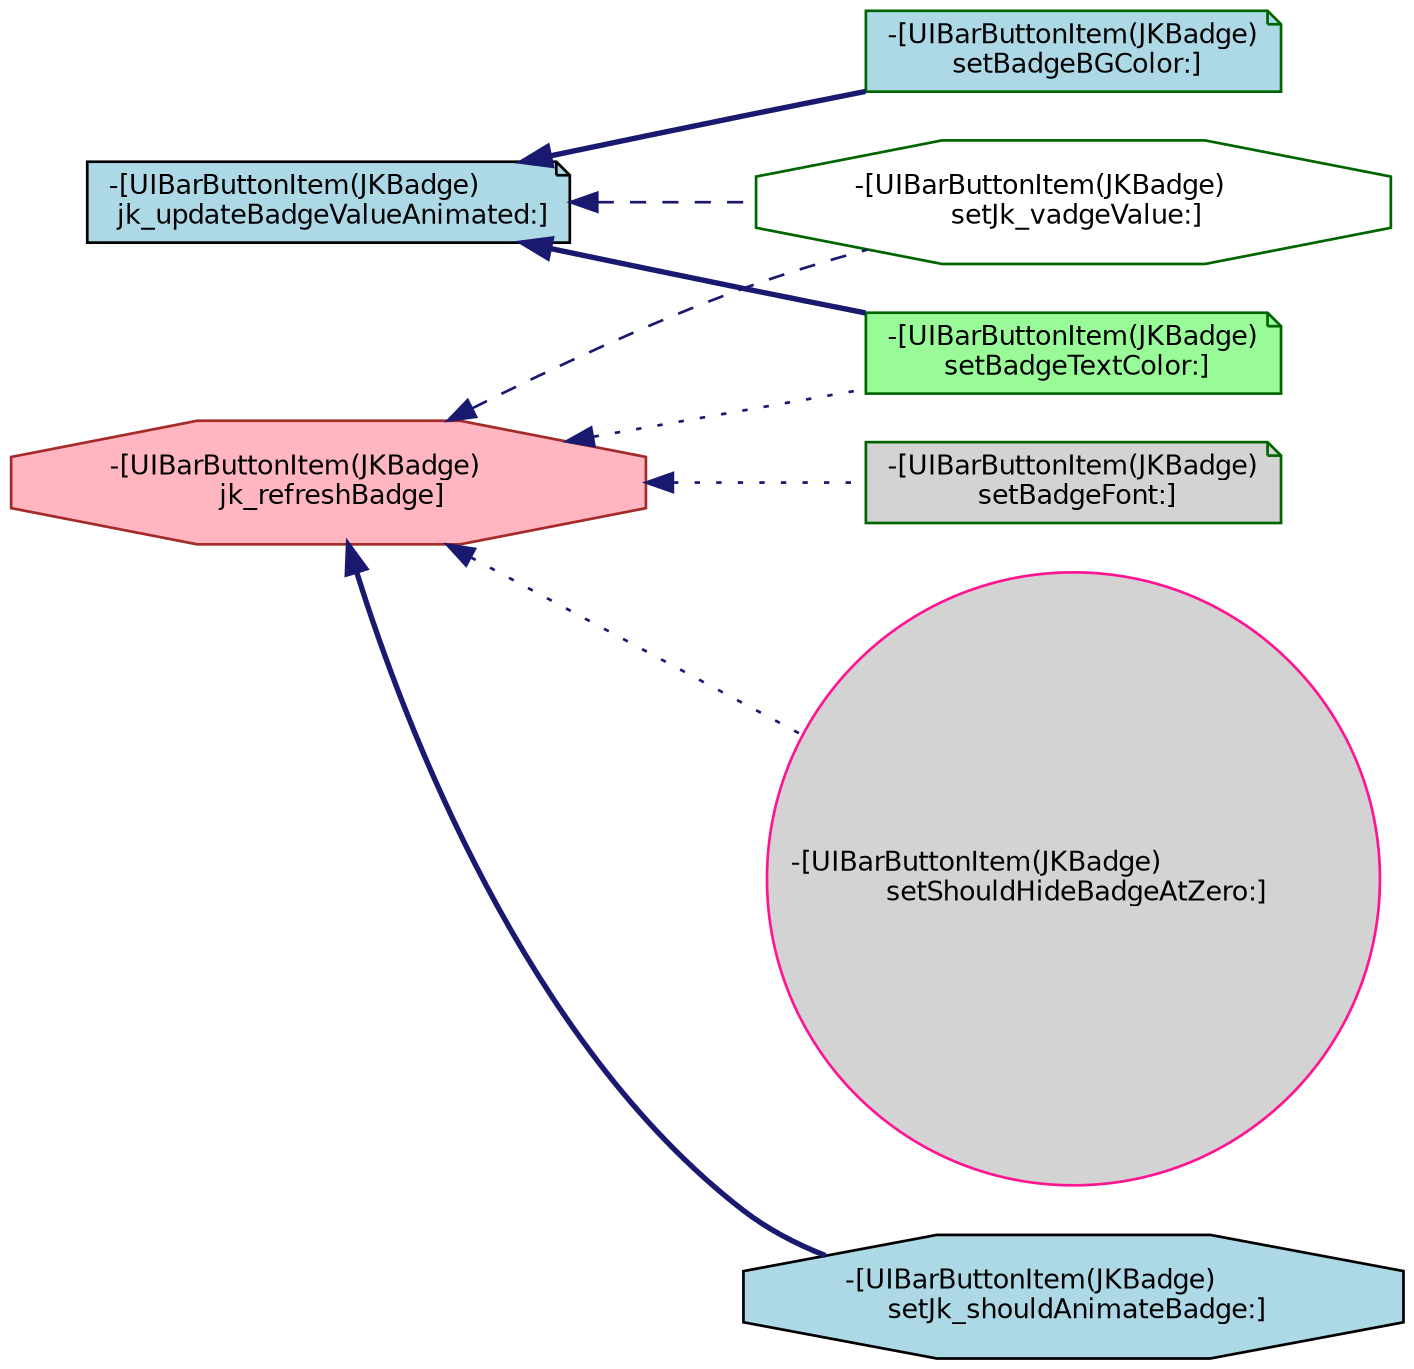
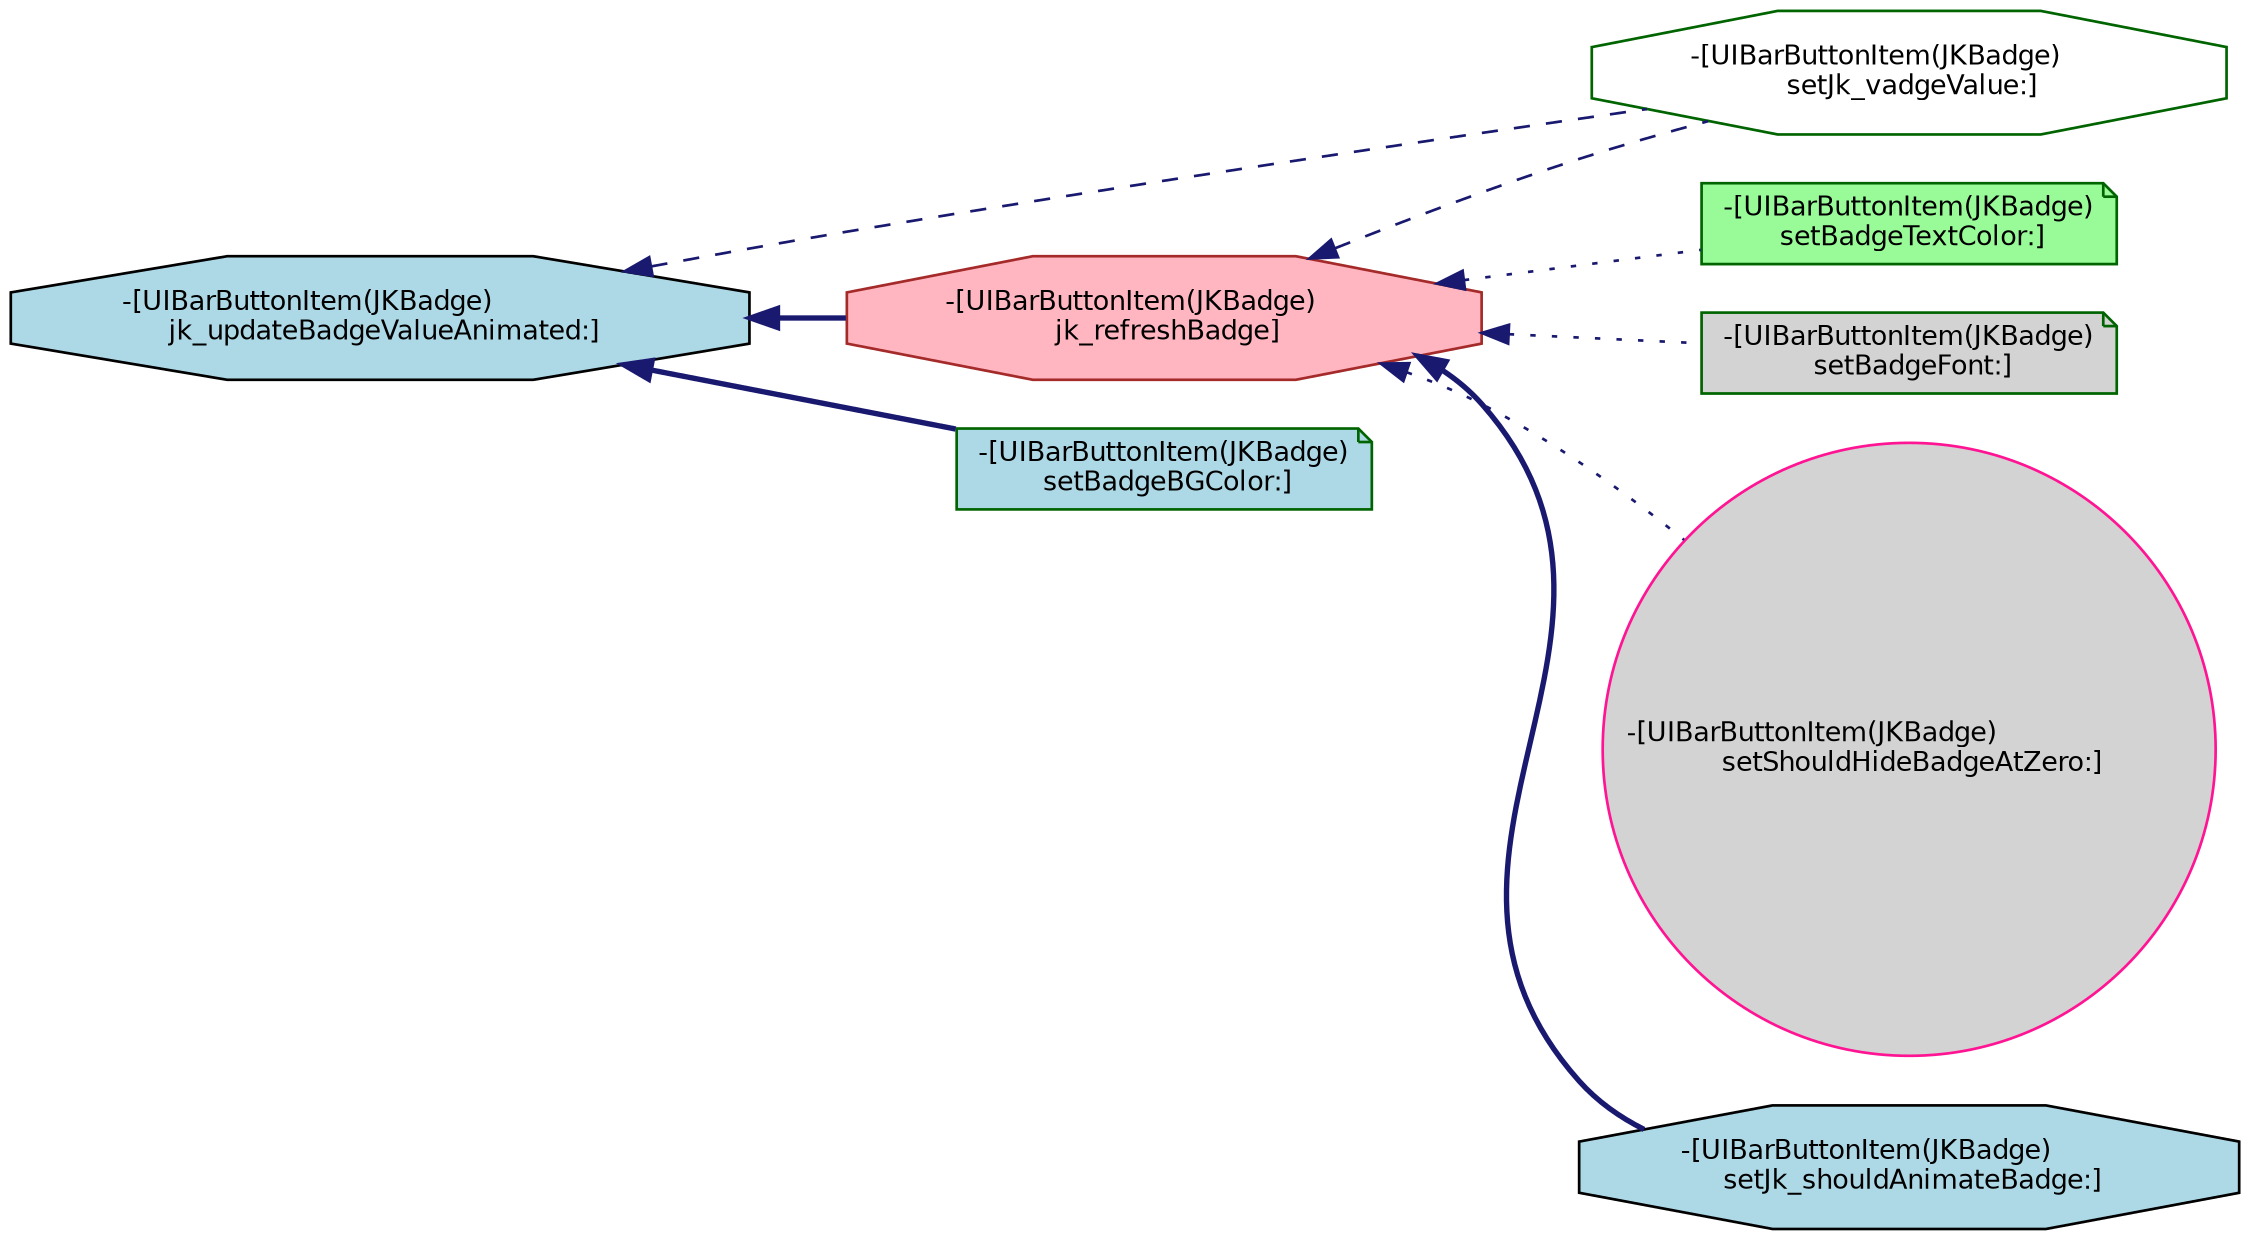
  digraph {
    rankdir=LR
    node [color=darkgreen fillcolor=lightblue fontname=Helvetica fontsize=10 shape=note style=filled]
    edge [color=midnightblue dir=back fontname=Helvetica fontsize=10 labelfontname=Helvetica labelfontsize=10 style=bold]
-   n1 [color=black fontcolor=black height=0.2 label="-[UIBarButtonItem(JKBadge)\l jk_updateBadgeValueAnimated:]" width=0.4]
+   n1 [color=black fontcolor=black height=0.2 label="-[UIBarButtonItem(JKBadge)\l jk_updateBadgeValueAnimated:]" shape=octagon width=0.4]
    n2 [color=brown fillcolor=lightpink height=0.2 label="-[UIBarButtonItem(JKBadge)\l jk_refreshBadge]" shape=octagon width=0.4]
    n3 [fillcolor=white height=0.2 label="-[UIBarButtonItem(JKBadge)\l setJk_vadgeValue:]" shape=octagon width=0.4]
    n4 [height=0.2 label="-[UIBarButtonItem(JKBadge)\l setBadgeBGColor:]" width=0.4]
    n5 [fillcolor=palegreen height=0.2 label="-[UIBarButtonItem(JKBadge)\l setBadgeTextColor:]" width=0.4]
    n6 [fillcolor=lightgrey height=0.2 label="-[UIBarButtonItem(JKBadge)\l setBadgeFont:]" width=0.4]
    n7 [color=deeppink fillcolor=lightgrey height=0.2 label="-[UIBarButtonItem(JKBadge)\l setShouldHideBadgeAtZero:]" shape=circle width=0.4]
    n8 [color=black height=0.2 label="-[UIBarButtonItem(JKBadge)\l setJk_shouldAnimateBadge:]" shape=octagon width=0.4]
-   n1 -> n5
+   n1 -> n2
    n1 -> n3 [style=dashed]
    n1 -> n4
    n2 -> n3 [style=dashed]
    n2 -> n5 [style=dotted]
    n2 -> n6 [style=dotted]
    n2 -> n7 [style=dotted]
    n2 -> n8
  }
